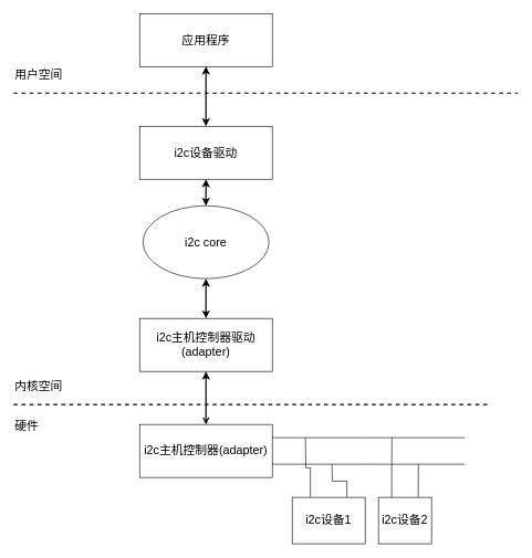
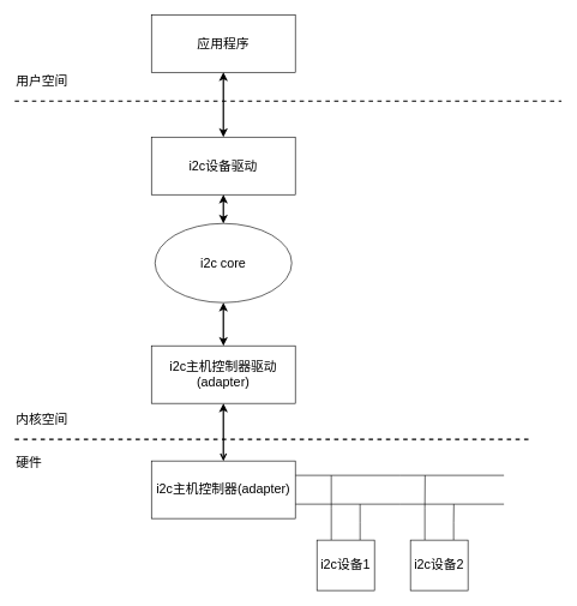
  <mxCell id="0" />
  <mxCell id="1" parent="0" />
  <mxCell id="2" style="edgeStyle=orthogonalEdgeStyle;rounded=0;orthogonalLoop=1;jettySize=auto;html=1;entryX=0.5;entryY=0;entryDx=0;entryDy=0;endArrow=classic;endFill=1;startArrow=classic;startFill=1;strokeWidth=2;" edge="1" parent="1" source="3" target="5"><mxGeometry relative="1" as="geometry" /></mxCell>
  <mxCell id="3" value="&lt;font style=&quot;font-size: 18px&quot;&gt;应用程序&lt;/font&gt;" style="rounded=0;whiteSpace=wrap;html=1;" vertex="1" parent="1"><mxGeometry x="210" y="20" width="200" height="80" as="geometry" /></mxCell>
  <mxCell id="4" value="" style="endArrow=none;html=1;dashed=1;strokeWidth=2;" edge="1" parent="1"><mxGeometry width="50" height="50" relative="1" as="geometry"><mxPoint x="20" y="140" as="sourcePoint" /><mxPoint x="780" y="140" as="targetPoint" /></mxGeometry></mxCell>
  <mxCell id="5" value="&lt;font style=&quot;font-size: 18px&quot;&gt;i2c设备驱动&lt;/font&gt;" style="rounded=0;whiteSpace=wrap;html=1;" vertex="1" parent="1"><mxGeometry x="210" y="190" width="200" height="80" as="geometry" /></mxCell>
  <mxCell id="6" style="edgeStyle=orthogonalEdgeStyle;rounded=0;orthogonalLoop=1;jettySize=auto;html=1;exitX=0.5;exitY=0;exitDx=0;exitDy=0;entryX=0.5;entryY=1;entryDx=0;entryDy=0;startArrow=classic;startFill=1;endArrow=classic;endFill=1;strokeWidth=2;" edge="1" parent="1" source="8" target="5"><mxGeometry relative="1" as="geometry" /></mxCell>
  <mxCell id="7" value="" style="edgeStyle=orthogonalEdgeStyle;rounded=0;orthogonalLoop=1;jettySize=auto;html=1;startArrow=classic;startFill=1;endArrow=classic;endFill=1;strokeWidth=2;" edge="1" parent="1" source="8" target="10"><mxGeometry relative="1" as="geometry" /></mxCell>
  <mxCell id="8" value="&lt;font style=&quot;font-size: 18px&quot;&gt;i2c core&lt;/font&gt;" style="ellipse;whiteSpace=wrap;html=1;" vertex="1" parent="1"><mxGeometry x="215" y="310" width="190" height="110" as="geometry" /></mxCell>
  <mxCell id="9" style="edgeStyle=orthogonalEdgeStyle;rounded=0;orthogonalLoop=1;jettySize=auto;html=1;exitX=0.5;exitY=1;exitDx=0;exitDy=0;startArrow=classic;startFill=1;endArrow=open;endFill=1;strokeWidth=2;" edge="1" parent="1" source="10" target="14"><mxGeometry relative="1" as="geometry" /></mxCell>
  <mxCell id="10" value="&lt;font style=&quot;font-size: 18px&quot;&gt;i2c主机控制器驱动(adapter)&lt;/font&gt;" style="rounded=0;whiteSpace=wrap;html=1;" vertex="1" parent="1"><mxGeometry x="210" y="480" width="200" height="80" as="geometry" /></mxCell>
  <mxCell id="11" value="" style="endArrow=none;html=1;dashed=1;strokeWidth=2;" edge="1" parent="1"><mxGeometry width="50" height="50" relative="1" as="geometry"><mxPoint x="20" y="610" as="sourcePoint" /><mxPoint x="740" y="610" as="targetPoint" /></mxGeometry></mxCell>
  <mxCell id="12" style="edgeStyle=orthogonalEdgeStyle;rounded=0;orthogonalLoop=1;jettySize=auto;html=1;exitX=1;exitY=0.25;exitDx=0;exitDy=0;endArrow=none;endFill=0;" edge="1" parent="1" source="14"><mxGeometry relative="1" as="geometry"><mxPoint x="700" y="660" as="targetPoint" /></mxGeometry></mxCell>
  <mxCell id="13" style="edgeStyle=orthogonalEdgeStyle;rounded=0;orthogonalLoop=1;jettySize=auto;html=1;exitX=1;exitY=0.75;exitDx=0;exitDy=0;endArrow=none;endFill=0;" edge="1" parent="1" source="14"><mxGeometry relative="1" as="geometry"><mxPoint x="700" y="700" as="targetPoint" /></mxGeometry></mxCell>
  <mxCell id="14" value="&lt;font style=&quot;font-size: 18px&quot;&gt;i2c主机控制器(adapter)&lt;/font&gt;" style="rounded=0;whiteSpace=wrap;html=1;" vertex="1" parent="1"><mxGeometry x="210" y="640" width="200" height="80" as="geometry" /></mxCell>
  <mxCell id="15" style="edgeStyle=orthogonalEdgeStyle;rounded=0;orthogonalLoop=1;jettySize=auto;html=1;exitX=0.25;exitY=0;exitDx=0;exitDy=0;endArrow=none;endFill=0;" edge="1" parent="1" source="17"><mxGeometry relative="1" as="geometry"><mxPoint x="459.966" y="660" as="targetPoint" /></mxGeometry></mxCell>
  <mxCell id="16" style="edgeStyle=orthogonalEdgeStyle;rounded=0;orthogonalLoop=1;jettySize=auto;html=1;exitX=0.75;exitY=0;exitDx=0;exitDy=0;endArrow=none;endFill=0;" edge="1" parent="1" source="17"><mxGeometry relative="1" as="geometry"><mxPoint x="499.966" y="700" as="targetPoint" /></mxGeometry></mxCell>
- <mxCell id="17" value="&lt;font style=&quot;font-size: 18px&quot;&gt;i2c设备1&lt;/font&gt;" style="rounded=0;whiteSpace=wrap;html=1;" vertex="1" parent="1"><mxGeometry x="440" y="750" width="110" height="70" as="geometry" /></mxCell>
+ <mxCell id="17" value="&lt;font style=&quot;font-size: 18px&quot;&gt;i2c设备1&lt;/font&gt;" style="rounded=0;whiteSpace=wrap;html=1;" vertex="1" parent="1"><mxGeometry x="440" y="750" width="80" height="70" as="geometry" /></mxCell>
  <mxCell id="18" style="edgeStyle=orthogonalEdgeStyle;rounded=0;orthogonalLoop=1;jettySize=auto;html=1;exitX=0.25;exitY=0;exitDx=0;exitDy=0;endArrow=none;endFill=0;" edge="1" parent="1" source="20"><mxGeometry relative="1" as="geometry"><mxPoint x="590.31" y="660" as="targetPoint" /></mxGeometry></mxCell>
  <mxCell id="19" style="edgeStyle=orthogonalEdgeStyle;rounded=0;orthogonalLoop=1;jettySize=auto;html=1;exitX=0.75;exitY=0;exitDx=0;exitDy=0;endArrow=none;endFill=0;" edge="1" parent="1" source="20"><mxGeometry relative="1" as="geometry"><mxPoint x="630.31" y="700" as="targetPoint" /></mxGeometry></mxCell>
  <mxCell id="20" value="&lt;font style=&quot;font-size: 18px&quot;&gt;i2c设备2&lt;/font&gt;" style="rounded=0;whiteSpace=wrap;html=1;" vertex="1" parent="1"><mxGeometry x="570" y="750" width="80" height="70" as="geometry" /></mxCell>
  <mxCell id="21" value="&lt;font style=&quot;font-size: 18px&quot;&gt;用户空间&lt;/font&gt;" style="text;html=1;resizable=0;points=[];autosize=1;align=left;verticalAlign=top;spacingTop=-4;" vertex="1" parent="1"><mxGeometry x="20" y="100" width="90" height="20" as="geometry" /></mxCell>
  <mxCell id="22" value="&lt;font style=&quot;font-size: 18px&quot;&gt;内核空间&lt;/font&gt;" style="text;html=1;resizable=0;points=[];autosize=1;align=left;verticalAlign=top;spacingTop=-4;" vertex="1" parent="1"><mxGeometry x="20" y="570" width="90" height="20" as="geometry" /></mxCell>
  <mxCell id="23" value="&lt;font style=&quot;font-size: 18px&quot;&gt;硬件&lt;/font&gt;" style="text;html=1;resizable=0;points=[];autosize=1;align=left;verticalAlign=top;spacingTop=-4;" vertex="1" parent="1"><mxGeometry x="20" y="630" width="50" height="20" as="geometry" /></mxCell>
